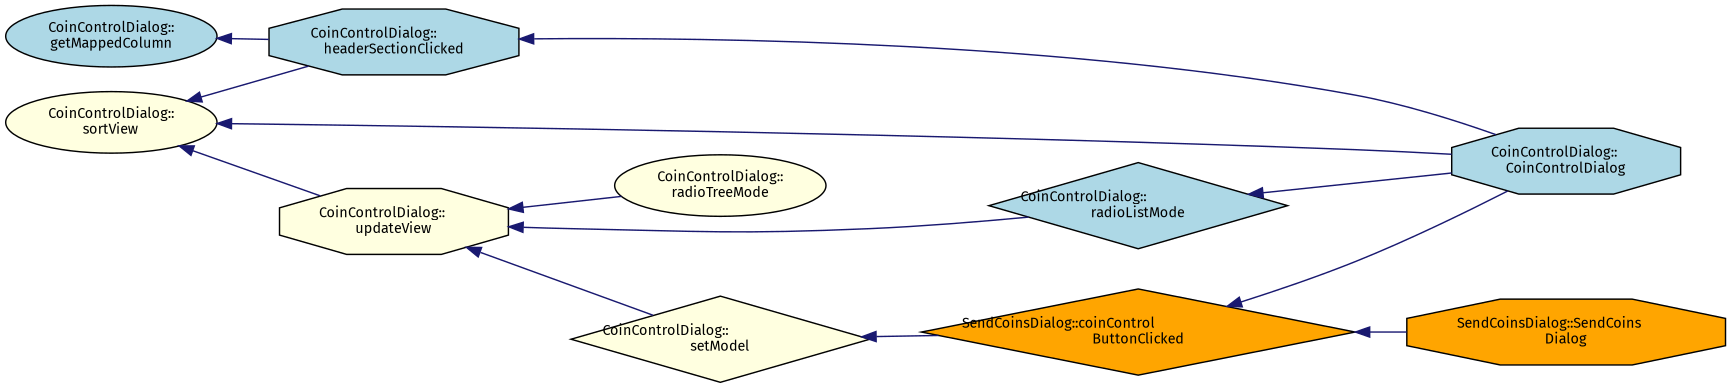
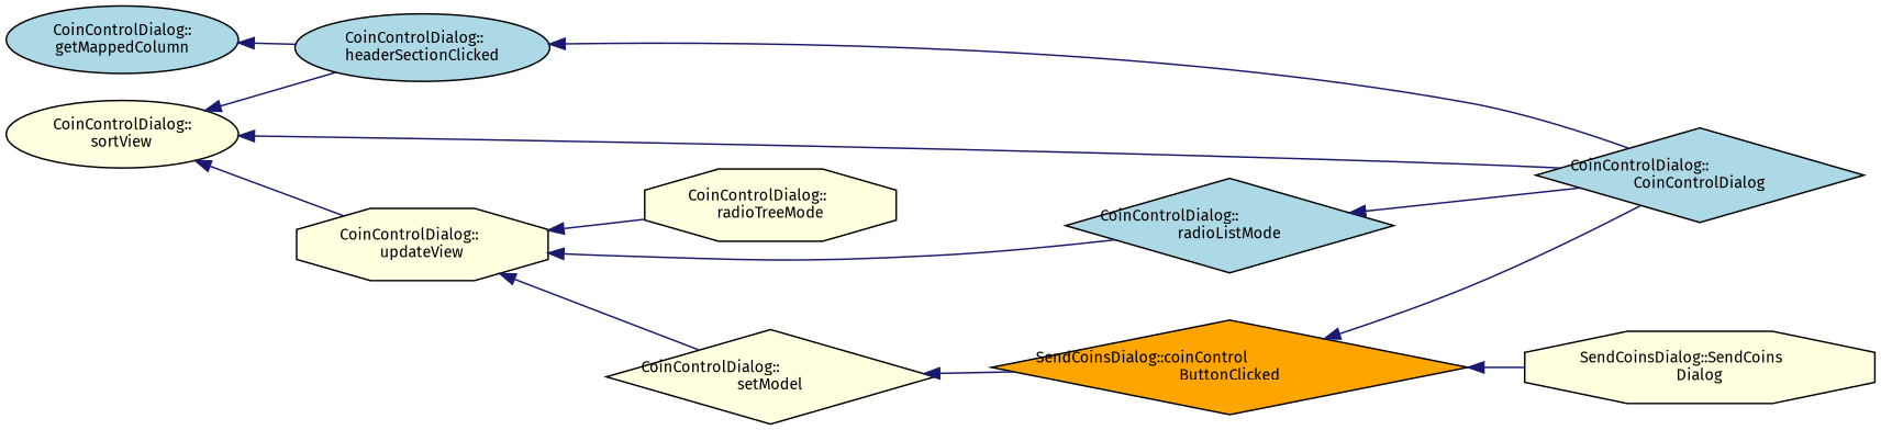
  digraph {
    fontname="Fira Sans"
    rankdir=LR
    node [color=black fillcolor=lightblue fontname="Fira Sans" fontsize=10 shape=diamond style=filled]
    edge [color=midnightblue dir=back fontname="Fira Sans" fontsize=10 labelfontname=Helvetica labelfontsize=10 style=solid]
    n1 [fontcolor=black height=0.2 label="CoinControlDialog::\lgetMappedColumn" shape=ellipse width=0.4]
-   n2 [height=0.2 label="CoinControlDialog::\lheaderSectionClicked" shape=octagon width=0.4]
+   n2 [height=0.2 label="CoinControlDialog::\lheaderSectionClicked" shape=ellipse width=0.4]
    n3 [fillcolor=lightyellow height=0.2 label="CoinControlDialog::\lsortView" shape=ellipse width=0.4]
-   n4 [height=0.2 label="CoinControlDialog::\lCoinControlDialog" shape=octagon width=0.4]
+   n4 [height=0.2 label="CoinControlDialog::\lCoinControlDialog" width=0.4]
    n5 [fillcolor=lightyellow height=0.2 label="CoinControlDialog::\lupdateView" shape=octagon width=0.4]
    n6 [fillcolor=lightyellow height=0.2 label="CoinControlDialog::\lsetModel" width=0.4]
-   n7 [fillcolor=lightyellow height=0.2 label="CoinControlDialog::\lradioTreeMode" shape=ellipse width=0.4]
+   n7 [fillcolor=lightyellow height=0.2 label="CoinControlDialog::\lradioTreeMode" shape=octagon width=0.4]
    n8 [height=0.2 label="CoinControlDialog::\lradioListMode" width=0.4]
    n9 [fillcolor=orange height=0.2 label="SendCoinsDialog::coinControl\lButtonClicked" width=0.4]
-   n10 [fillcolor=orange height=0.2 label="SendCoinsDialog::SendCoins\lDialog" shape=octagon width=0.4]
+   n10 [fillcolor=lightyellow height=0.2 label="SendCoinsDialog::SendCoins\lDialog" shape=octagon width=0.4]
    n1 -> n2
    n2 -> n4
    n3 -> n2
    n3 -> n4
    n3 -> n5
    n5 -> n6
    n5 -> n7
    n5 -> n8
    n6 -> n9
    n8 -> n4
    n9 -> n4
    n9 -> n10
  }
